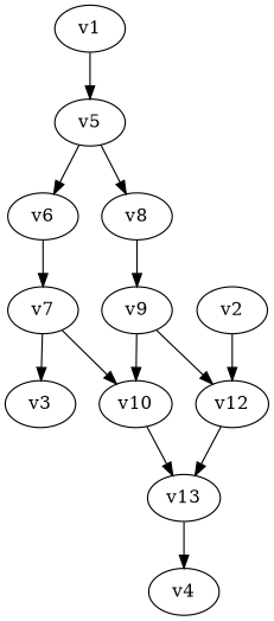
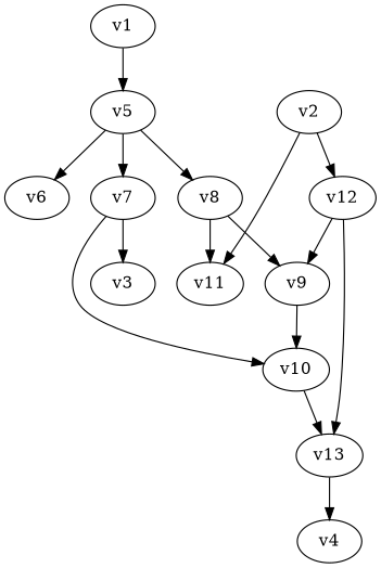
  digraph {
    multiplicity_factor=1
    overall_factor=1
    node [int_id=V_3_SCALAR_000]
    edge [pdg=1000]
    v5
    v6
    v8
    v1 [int_id=""]
    v2 [int_id=""]
+   v11
    v12
    v7
    v9 [int_id=V_4_SCALAR_0000]
    v3 [int_id=""]
    v10
    v13
    v4 [int_id=""]
    v5 -> v6
    v5 -> v8
-   v6 -> v7
+   v5 -> v7
+   v8 -> v11
    v8 -> v9 [lmb_index=0]
    v1 -> v5 [mom=p1]
+   v2 -> v11 [mom=p2]
    v2 -> v12
    v12 -> v13
    v7 -> v3 [mom=p3]
    v7 -> v10
-   v9 -> v12 [lmb_index=2]
+   v12 -> v9 [lmb_index=2]
    v9 -> v10 [lmb_index=1]
    v10 -> v13 [lmb_index=3]
    v13 -> v4 [mom=p4]
  }
